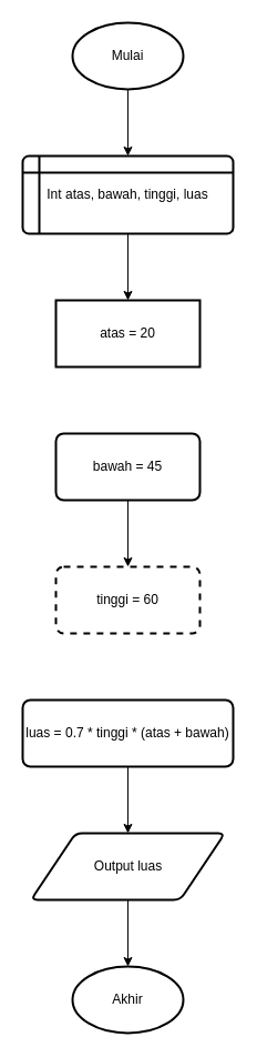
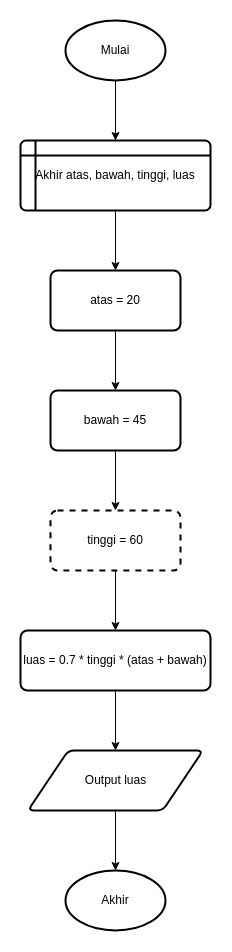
  <mxCell id="0" />
  <mxCell id="1" parent="0" />
  <mxCell id="2" style="edgeStyle=orthogonalEdgeStyle;rounded=0;orthogonalLoop=1;jettySize=auto;html=1;exitX=0.5;exitY=1;exitDx=0;exitDy=0;exitPerimeter=0;entryX=0.5;entryY=0;entryDx=0;entryDy=0;" edge="1" parent="1" source="3" target="5"><mxGeometry relative="1" as="geometry" /></mxCell>
  <mxCell id="3" value="Mulai" style="strokeWidth=2;html=1;shape=mxgraph.flowchart.start_1;whiteSpace=wrap;" vertex="1" parent="1"><mxGeometry x="65" y="20" width="100" height="60" as="geometry" /></mxCell>
  <mxCell id="4" value="" style="edgeStyle=orthogonalEdgeStyle;rounded=0;orthogonalLoop=1;jettySize=auto;html=1;" edge="1" parent="1" source="5" target="7"><mxGeometry relative="1" as="geometry" /></mxCell>
- <mxCell id="5" value="Int atas, bawah, tinggi, luas" style="shape=internalStorage;whiteSpace=wrap;html=1;dx=15;dy=15;rounded=1;arcSize=8;strokeWidth=2;" vertex="1" parent="1"><mxGeometry x="20" y="140" width="190" height="70" as="geometry" /></mxCell>
- <mxCell id="7" value="atas = 20" style="whiteSpace=wrap;html=1;absoluteArcSize=1;arcSize=14;strokeWidth=2;rounded=0;" vertex="1" parent="1"><mxGeometry x="50" y="270" width="130" height="60" as="geometry" /></mxCell>
+ <mxCell id="5" value="Akhir atas, bawah, tinggi, luas" style="shape=internalStorage;whiteSpace=wrap;html=1;dx=15;dy=15;rounded=1;arcSize=8;strokeWidth=2;" vertex="1" parent="1"><mxGeometry x="20" y="140" width="190" height="70" as="geometry" /></mxCell>
+ <mxCell id="6" value="" style="edgeStyle=orthogonalEdgeStyle;rounded=0;orthogonalLoop=1;jettySize=auto;html=1;" edge="1" parent="1" source="7" target="9"><mxGeometry relative="1" as="geometry" /></mxCell>
+ <mxCell id="7" value="atas = 20" style="rounded=1;whiteSpace=wrap;html=1;absoluteArcSize=1;arcSize=14;strokeWidth=2;" vertex="1" parent="1"><mxGeometry x="50" y="270" width="130" height="60" as="geometry" /></mxCell>
  <mxCell id="8" value="" style="edgeStyle=orthogonalEdgeStyle;rounded=0;orthogonalLoop=1;jettySize=auto;html=1;" edge="1" parent="1" source="9" target="11"><mxGeometry relative="1" as="geometry" /></mxCell>
  <mxCell id="9" value="bawah = 45" style="rounded=1;whiteSpace=wrap;html=1;absoluteArcSize=1;arcSize=14;strokeWidth=2;" vertex="1" parent="1"><mxGeometry x="50" y="390" width="130" height="60" as="geometry" /></mxCell>
+ <mxCell id="10" value="" style="edgeStyle=orthogonalEdgeStyle;rounded=0;orthogonalLoop=1;jettySize=auto;html=1;" edge="1" parent="1" source="11" target="13"><mxGeometry relative="1" as="geometry" /></mxCell>
  <mxCell id="11" value="tinggi = 60" style="rounded=1;whiteSpace=wrap;html=1;absoluteArcSize=1;arcSize=14;strokeWidth=2;dashed=1;" vertex="1" parent="1"><mxGeometry x="50" y="510" width="130" height="60" as="geometry" /></mxCell>
  <mxCell id="12" value="" style="edgeStyle=orthogonalEdgeStyle;rounded=0;orthogonalLoop=1;jettySize=auto;html=1;" edge="1" parent="1" source="13" target="15"><mxGeometry relative="1" as="geometry" /></mxCell>
  <mxCell id="13" value="luas = 0.7 * tinggi * (atas + bawah)" style="rounded=1;whiteSpace=wrap;html=1;absoluteArcSize=1;arcSize=14;strokeWidth=2;" vertex="1" parent="1"><mxGeometry x="20" y="630" width="190" height="60" as="geometry" /></mxCell>
  <mxCell id="14" value="" style="edgeStyle=orthogonalEdgeStyle;rounded=0;orthogonalLoop=1;jettySize=auto;html=1;" edge="1" parent="1" source="15" target="16"><mxGeometry relative="1" as="geometry" /></mxCell>
  <mxCell id="15" value="Output luas" style="shape=parallelogram;html=1;strokeWidth=2;perimeter=parallelogramPerimeter;whiteSpace=wrap;rounded=1;arcSize=12;size=0.23;" vertex="1" parent="1"><mxGeometry x="27.5" y="750" width="175" height="60" as="geometry" /></mxCell>
  <mxCell id="16" value="Akhir" style="strokeWidth=2;html=1;shape=mxgraph.flowchart.start_1;whiteSpace=wrap;" vertex="1" parent="1"><mxGeometry x="65" y="870" width="100" height="60" as="geometry" /></mxCell>
